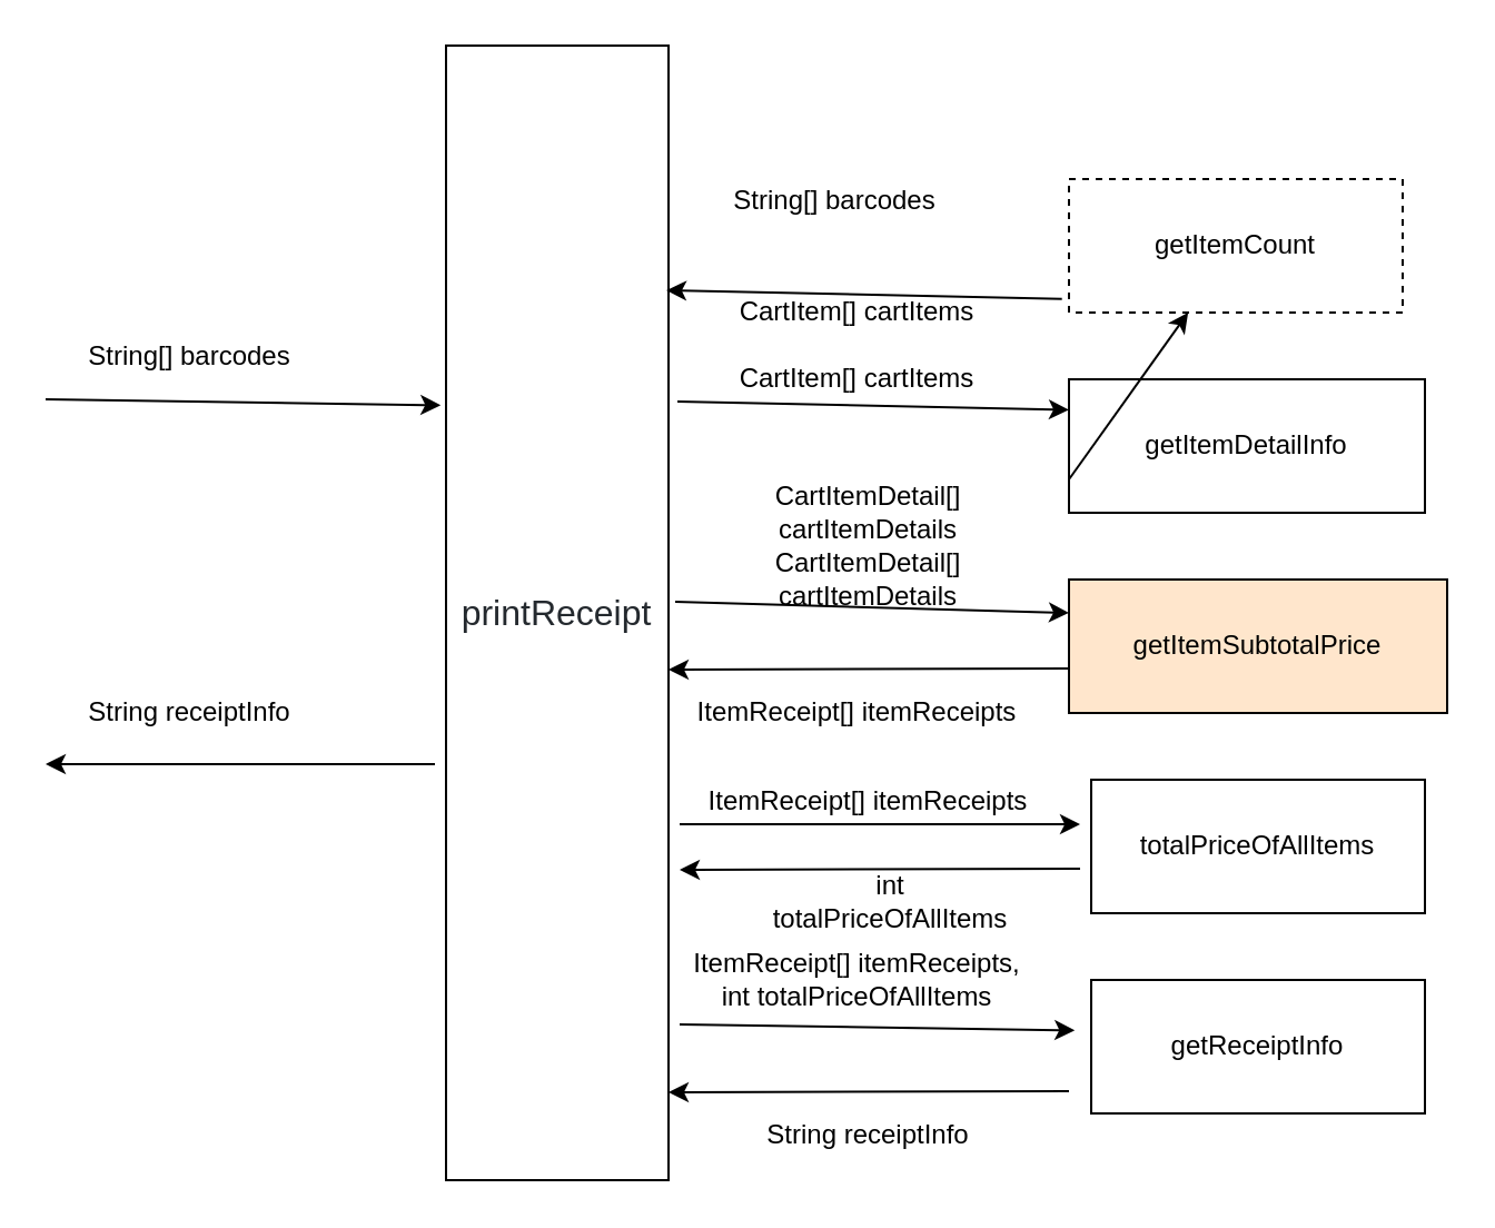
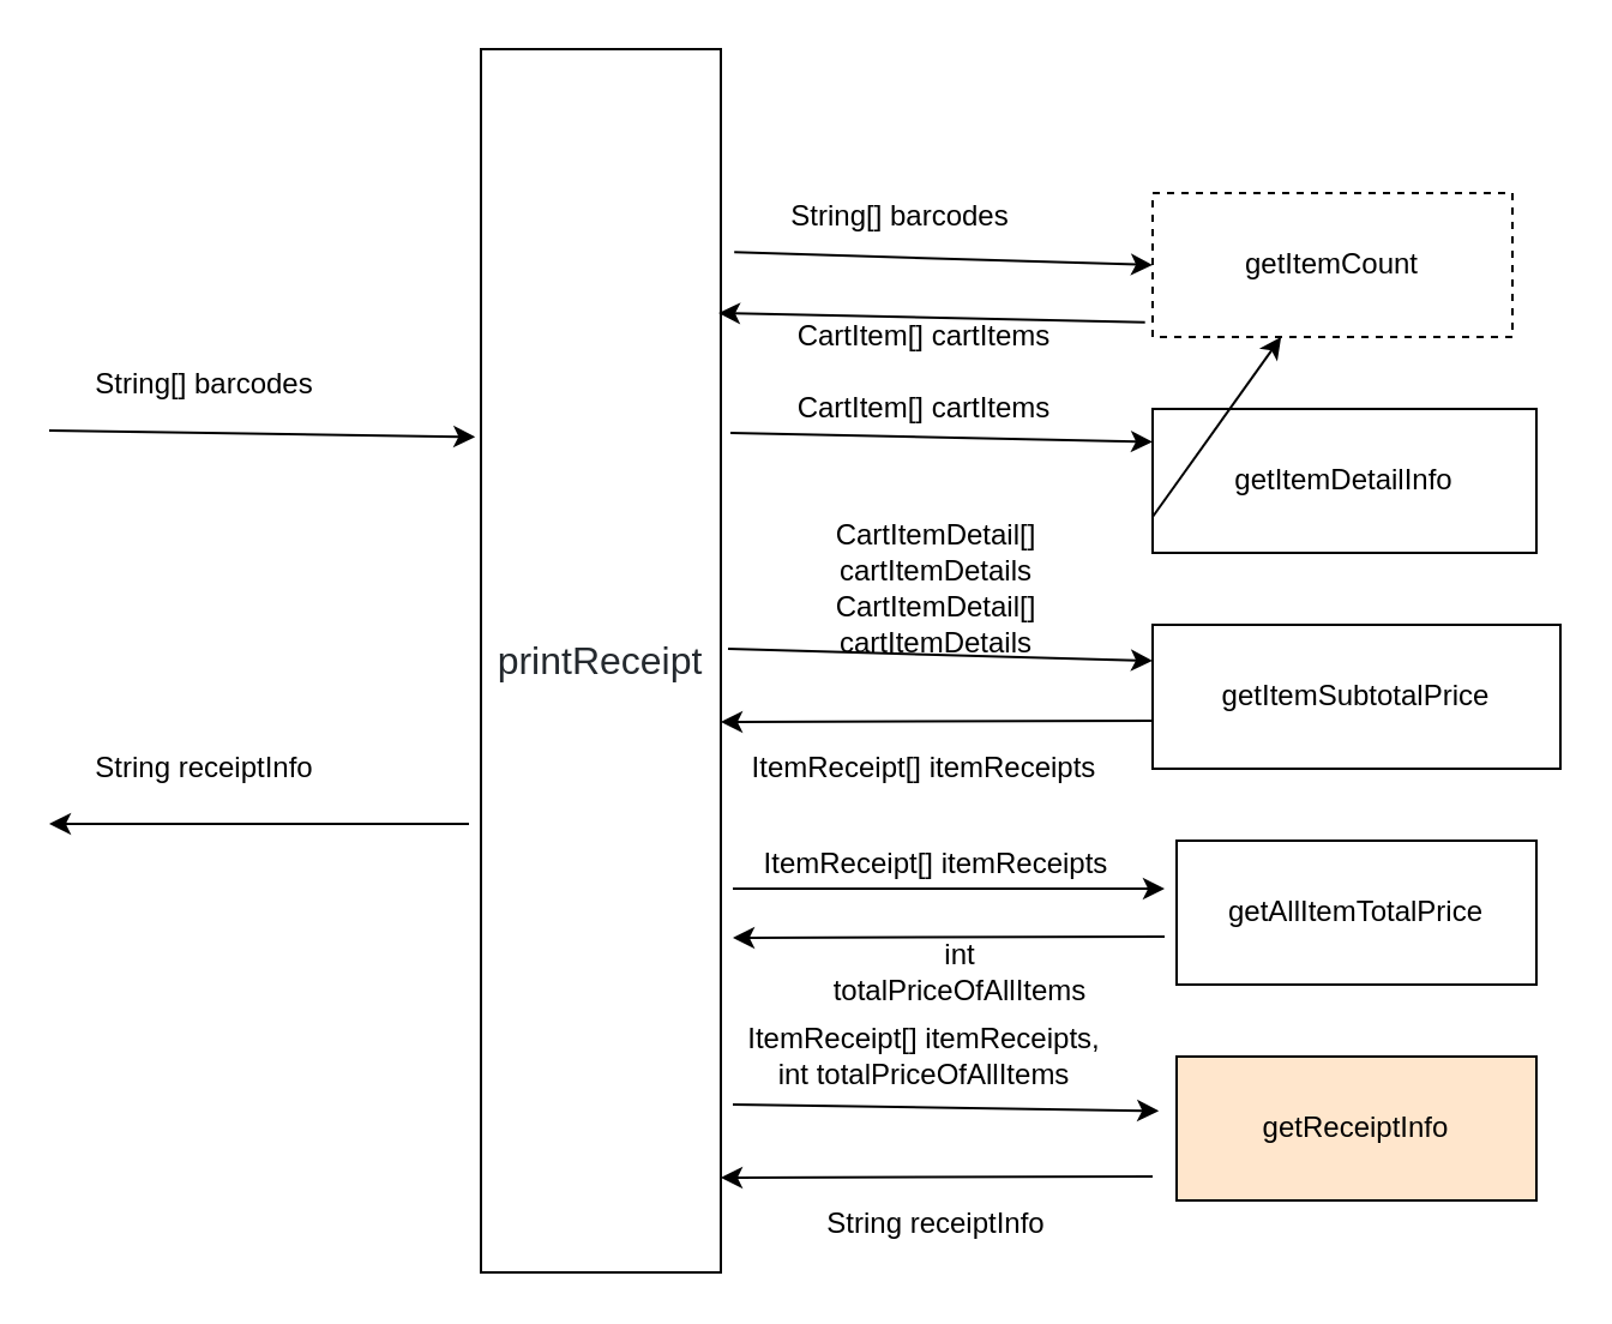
  <mxCell id="0" />
  <mxCell id="1" parent="0" />
  <mxCell id="2" value="&lt;span style=&quot;color: rgb(36 , 41 , 46) ; font-family: , &amp;#34;blinkmacsystemfont&amp;#34; , &amp;#34;segoe ui&amp;#34; , &amp;#34;helvetica&amp;#34; , &amp;#34;arial&amp;#34; , sans-serif , &amp;#34;apple color emoji&amp;#34; , &amp;#34;segoe ui emoji&amp;#34; , &amp;#34;segoe ui symbol&amp;#34; ; font-size: 16px ; background-color: rgb(255 , 255 , 255)&quot;&gt;printReceipt&lt;/span&gt;" style="rounded=0;whiteSpace=wrap;html=1;" parent="1" vertex="1"><mxGeometry x="200" y="20" width="100" height="510" as="geometry" /></mxCell>
  <mxCell id="3" value="" style="endArrow=classic;html=1;entryX=-0.024;entryY=0.317;entryDx=0;entryDy=0;entryPerimeter=0;" parent="1" target="2" edge="1"><mxGeometry width="50" height="50" relative="1" as="geometry"><mxPoint x="20" y="179" as="sourcePoint" /><mxPoint x="60" y="170" as="targetPoint" /></mxGeometry></mxCell>
  <mxCell id="4" value="" style="endArrow=classic;html=1;" parent="1" edge="1"><mxGeometry width="50" height="50" relative="1" as="geometry"><mxPoint x="195" y="343" as="sourcePoint" /><mxPoint x="20" y="343" as="targetPoint" /></mxGeometry></mxCell>
  <mxCell id="5" value="String[] barcodes" style="text;html=1;strokeColor=none;fillColor=none;align=center;verticalAlign=middle;whiteSpace=wrap;rounded=0;" parent="1" vertex="1"><mxGeometry x="30" y="150" width="110" height="20" as="geometry" /></mxCell>
  <mxCell id="6" value="String receiptInfo" style="text;html=1;strokeColor=none;fillColor=none;align=center;verticalAlign=middle;whiteSpace=wrap;rounded=0;" parent="1" vertex="1"><mxGeometry x="25" y="310" width="120" height="20" as="geometry" /></mxCell>
- <mxCell id="7" value="getItemSubtotalPrice" style="rounded=0;whiteSpace=wrap;html=1;fillColor=#ffe6cc;" parent="1" vertex="1"><mxGeometry x="480" y="260" width="170" height="60" as="geometry" /></mxCell>
+ <mxCell id="7" value="getItemSubtotalPrice" style="rounded=0;whiteSpace=wrap;html=1;" parent="1" vertex="1"><mxGeometry x="480" y="260" width="170" height="60" as="geometry" /></mxCell>
  <mxCell id="8" value="&lt;span&gt;getItemDetailInfo&lt;/span&gt;" style="rounded=0;whiteSpace=wrap;html=1;" parent="1" vertex="1"><mxGeometry x="480" y="170" width="160" height="60" as="geometry" /></mxCell>
  <mxCell id="9" value="getItemCount" style="rounded=0;whiteSpace=wrap;html=1;dashed=1;" parent="1" vertex="1"><mxGeometry x="480" y="80" width="150" height="60" as="geometry" /></mxCell>
- <mxCell id="10" value="&lt;span&gt;totalPriceOfAllItems&lt;/span&gt;" style="rounded=0;whiteSpace=wrap;html=1;" parent="1" vertex="1"><mxGeometry x="490" y="350" width="150" height="60" as="geometry" /></mxCell>
- <mxCell id="11" value="&lt;span&gt;getReceiptInfo&lt;/span&gt;" style="rounded=0;whiteSpace=wrap;html=1;" parent="1" vertex="1"><mxGeometry x="490" y="440" width="150" height="60" as="geometry" /></mxCell>
+ <mxCell id="10" value="&lt;span&gt;getAllItemTotalPrice&lt;/span&gt;" style="rounded=0;whiteSpace=wrap;html=1;" parent="1" vertex="1"><mxGeometry x="490" y="350" width="150" height="60" as="geometry" /></mxCell>
+ <mxCell id="11" value="&lt;span&gt;getReceiptInfo&lt;/span&gt;" style="rounded=0;whiteSpace=wrap;html=1;fillColor=#ffe6cc;" parent="1" vertex="1"><mxGeometry x="490" y="440" width="150" height="60" as="geometry" /></mxCell>
+ <mxCell id="12" value="" style="endArrow=classic;html=1;entryX=0;entryY=0.5;entryDx=0;entryDy=0;exitX=1.056;exitY=0.166;exitDx=0;exitDy=0;exitPerimeter=0;" parent="1" source="2" target="9" edge="1"><mxGeometry width="50" height="50" relative="1" as="geometry"><mxPoint x="320" y="230" as="sourcePoint" /><mxPoint x="370" y="180" as="targetPoint" /></mxGeometry></mxCell>
  <mxCell id="13" value="String[] barcodes" style="text;html=1;strokeColor=none;fillColor=none;align=center;verticalAlign=middle;whiteSpace=wrap;rounded=0;" parent="1" vertex="1"><mxGeometry x="320" y="80" width="110" height="20" as="geometry" /></mxCell>
  <mxCell id="14" value="CartItem[] cartItems" style="text;html=1;strokeColor=none;fillColor=none;align=center;verticalAlign=middle;whiteSpace=wrap;rounded=0;" parent="1" vertex="1"><mxGeometry x="330" y="130" width="110" height="20" as="geometry" /></mxCell>
  <mxCell id="15" value="" style="endArrow=classic;html=1;exitX=-0.021;exitY=0.897;exitDx=0;exitDy=0;exitPerimeter=0;" parent="1" source="9" edge="1"><mxGeometry width="50" height="50" relative="1" as="geometry"><mxPoint x="210" y="352.5" as="sourcePoint" /><mxPoint x="299" y="130" as="targetPoint" /></mxGeometry></mxCell>
  <mxCell id="16" value="" style="endArrow=classic;html=1;entryX=0;entryY=0.5;entryDx=0;entryDy=0;exitX=1.04;exitY=0.075;exitDx=0;exitDy=0;exitPerimeter=0;" parent="1" edge="1"><mxGeometry width="50" height="50" relative="1" as="geometry"><mxPoint x="304" y="180" as="sourcePoint" /><mxPoint x="480" y="183.75" as="targetPoint" /></mxGeometry></mxCell>
  <mxCell id="17" value="" style="endArrow=classic;html=1;exitX=0;exitY=0.75;exitDx=0;exitDy=0;" parent="1" source="8" target="9" edge="1"><mxGeometry width="50" height="50" relative="1" as="geometry"><mxPoint x="470" y="210" as="sourcePoint" /><mxPoint x="309" y="210" as="targetPoint" /></mxGeometry></mxCell>
  <mxCell id="18" value="CartItem[] cartItems" style="text;html=1;strokeColor=none;fillColor=none;align=center;verticalAlign=middle;whiteSpace=wrap;rounded=0;" parent="1" vertex="1"><mxGeometry x="330" y="160" width="110" height="20" as="geometry" /></mxCell>
  <mxCell id="19" value="CartItemDetail[] cartItemDetails" style="text;html=1;strokeColor=none;fillColor=none;align=center;verticalAlign=middle;whiteSpace=wrap;rounded=0;" parent="1" vertex="1"><mxGeometry x="310" y="220" width="160" height="20" as="geometry" /></mxCell>
  <mxCell id="20" value="" style="endArrow=classic;html=1;entryX=0;entryY=0.25;entryDx=0;entryDy=0;" parent="1" target="7" edge="1"><mxGeometry width="50" height="50" relative="1" as="geometry"><mxPoint x="303" y="270" as="sourcePoint" /><mxPoint x="470" y="270" as="targetPoint" /></mxGeometry></mxCell>
  <mxCell id="21" value="" style="endArrow=classic;html=1;exitX=0;exitY=0.75;exitDx=0;exitDy=0;" parent="1" edge="1"><mxGeometry width="50" height="50" relative="1" as="geometry"><mxPoint x="480" y="300" as="sourcePoint" /><mxPoint x="300" y="300.5" as="targetPoint" /></mxGeometry></mxCell>
  <mxCell id="22" value="CartItemDetail[] cartItemDetails" style="text;html=1;strokeColor=none;fillColor=none;align=center;verticalAlign=middle;whiteSpace=wrap;rounded=0;" parent="1" vertex="1"><mxGeometry x="310" y="250" width="160" height="20" as="geometry" /></mxCell>
  <mxCell id="23" value="ItemReceipt[] itemReceipts" style="text;html=1;strokeColor=none;fillColor=none;align=center;verticalAlign=middle;whiteSpace=wrap;rounded=0;" parent="1" vertex="1"><mxGeometry x="305" y="310" width="160" height="20" as="geometry" /></mxCell>
  <mxCell id="24" value="" style="endArrow=classic;html=1;entryX=0;entryY=0.283;entryDx=0;entryDy=0;entryPerimeter=0;" parent="1" edge="1"><mxGeometry width="50" height="50" relative="1" as="geometry"><mxPoint x="305" y="370" as="sourcePoint" /><mxPoint x="485" y="370.05" as="targetPoint" /></mxGeometry></mxCell>
  <mxCell id="25" value="" style="endArrow=classic;html=1;exitX=0;exitY=0.75;exitDx=0;exitDy=0;" parent="1" edge="1"><mxGeometry width="50" height="50" relative="1" as="geometry"><mxPoint x="485" y="390" as="sourcePoint" /><mxPoint x="305" y="390.5" as="targetPoint" /></mxGeometry></mxCell>
  <mxCell id="26" value="ItemReceipt[] itemReceipts" style="text;html=1;strokeColor=none;fillColor=none;align=center;verticalAlign=middle;whiteSpace=wrap;rounded=0;" parent="1" vertex="1"><mxGeometry x="310" y="350" width="160" height="20" as="geometry" /></mxCell>
  <mxCell id="27" value="String receiptInfo" style="text;html=1;strokeColor=none;fillColor=none;align=center;verticalAlign=middle;whiteSpace=wrap;rounded=0;" parent="1" vertex="1"><mxGeometry x="310" y="500" width="160" height="20" as="geometry" /></mxCell>
  <mxCell id="28" value="" style="endArrow=classic;html=1;exitX=0;exitY=0.75;exitDx=0;exitDy=0;" parent="1" edge="1"><mxGeometry width="50" height="50" relative="1" as="geometry"><mxPoint x="480" y="490" as="sourcePoint" /><mxPoint x="300" y="490.5" as="targetPoint" /></mxGeometry></mxCell>
  <mxCell id="29" value="ItemReceipt[] itemReceipts,&lt;br&gt;int totalPriceOfAllItems" style="text;html=1;strokeColor=none;fillColor=none;align=center;verticalAlign=middle;whiteSpace=wrap;rounded=0;" parent="1" vertex="1"><mxGeometry x="305" y="430" width="160" height="20" as="geometry" /></mxCell>
  <mxCell id="30" value="" style="endArrow=classic;html=1;entryX=-0.024;entryY=0.317;entryDx=0;entryDy=0;entryPerimeter=0;" parent="1" edge="1"><mxGeometry width="50" height="50" relative="1" as="geometry"><mxPoint x="305" y="460" as="sourcePoint" /><mxPoint x="482.6" y="462.67" as="targetPoint" /></mxGeometry></mxCell>
  <mxCell id="31" value="int totalPriceOfAllItems" style="text;html=1;strokeColor=none;fillColor=none;align=center;verticalAlign=middle;whiteSpace=wrap;rounded=0;" parent="1" vertex="1"><mxGeometry x="340" y="395" width="120" height="20" as="geometry" /></mxCell>
